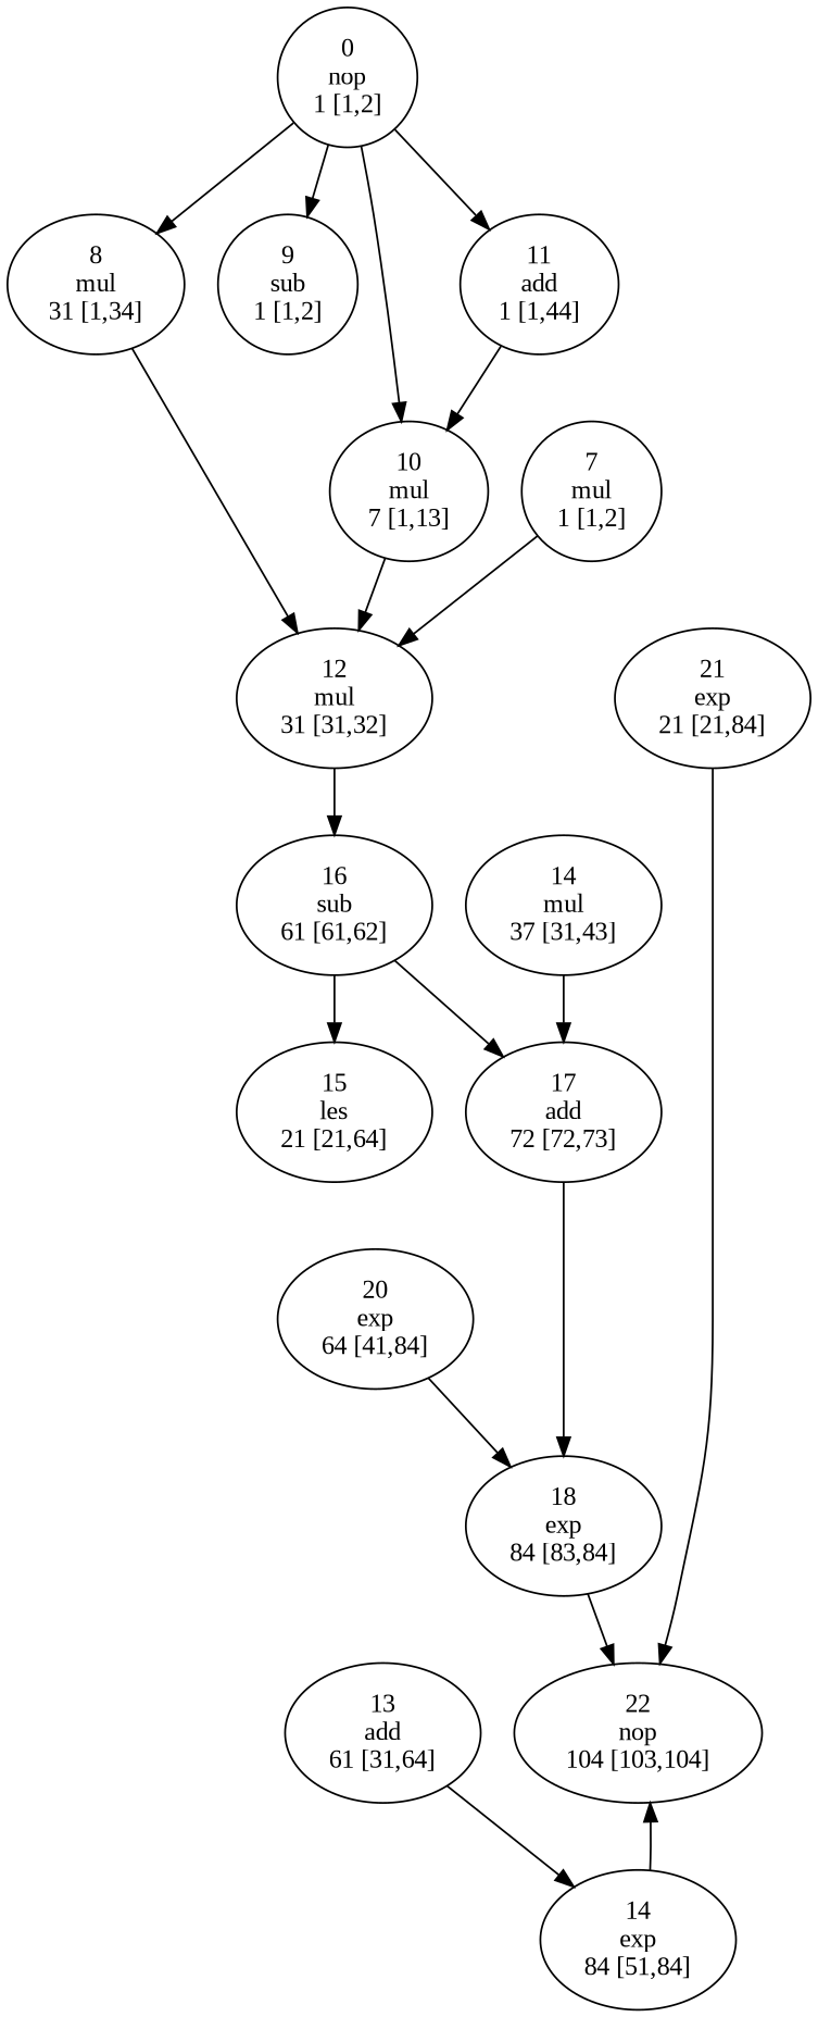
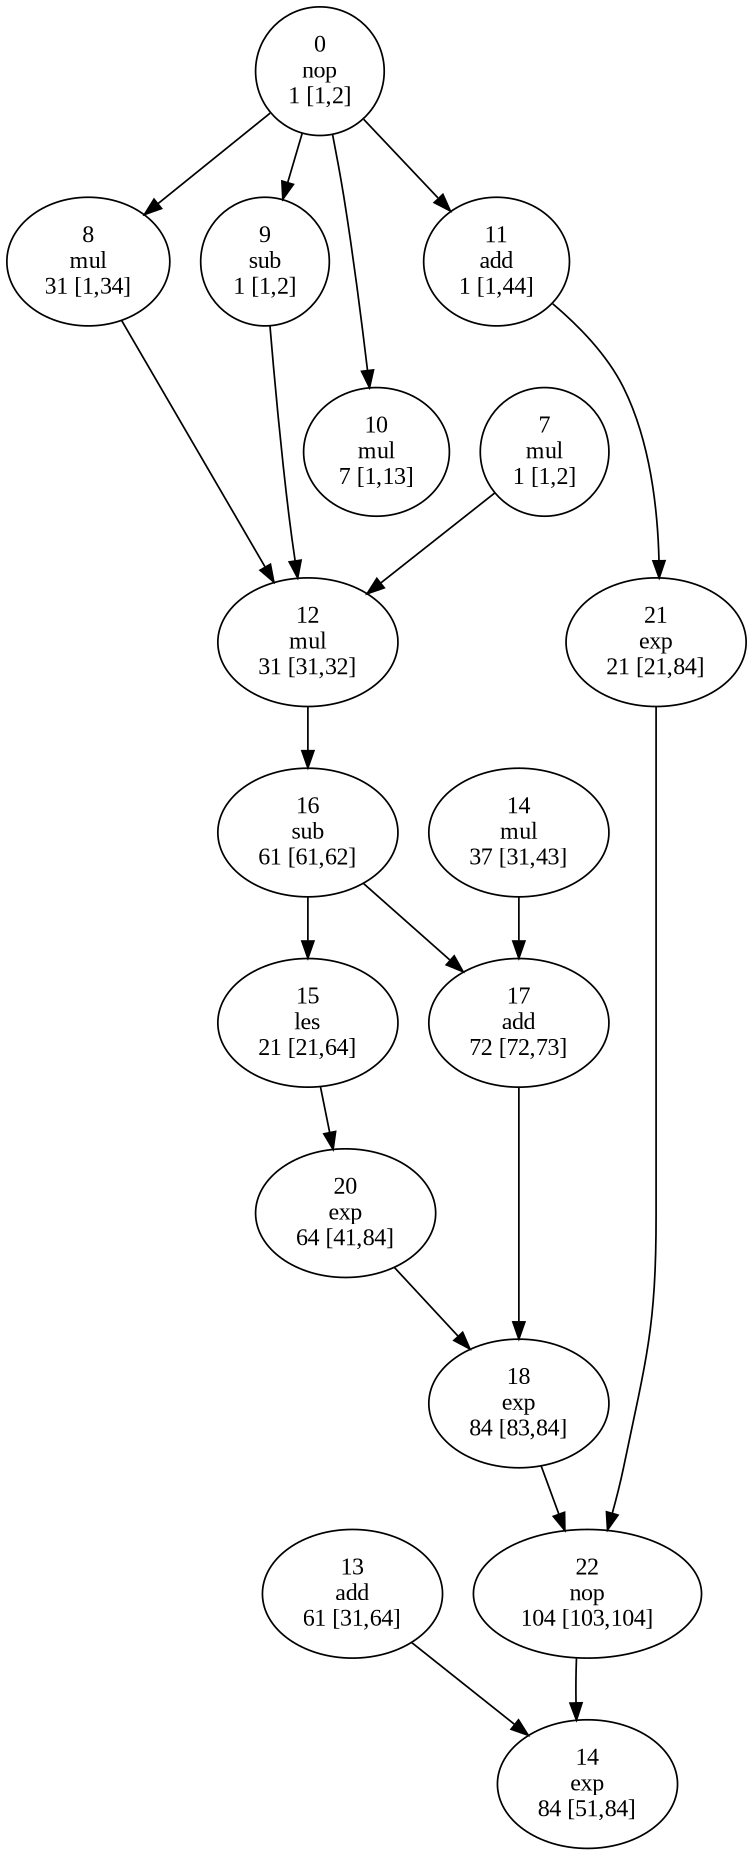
  strict digraph {
    fontname="Liberation Serif"
    node [area=2 delay=20 fontcolor=black fontname="Liberation Serif" mobility=1 style=empty time_step=1 tl=84 ts=1]
    edge [fontname="Liberation Serif"]
    n1 [label="20\nexp\n64 [41,84]" mobility=43 time_step=64 ts=41]
    n2 [label="18\nexp\n84 [83,84]" time_step=84 ts=83]
    n3 [area=0 delay=0 label="22\nnop\n104 [103,104]" time_step=104 tl=104 ts=103]
    n4 [label="21\nexp\n21 [21,84]" mobility=63 time_step=21 ts=21]
    n5 [area=0 delay=0 label="0\nnop\n1 [1,2]" tl=2]
    n6 [area=17 delay=30 label="9\nsub\n1 [1,2]" tl=2]
    n7 [area=17 delay=30 label="8\nmul\n31 [1,34]" mobility=33 time_step=31 tl=34]
    n8 [label="11\nadd\n1 [1,44]" mobility=43 tl=44]
    n9 [area=17 delay=30 label="10\nmul\n7 [1,13]" mobility=12 time_step=7 tl=13]
    n10 [area=17 delay=30 label="7\nmul\n1 [1,2]" tl=2]
    n11 [area=17 delay=30 label="12\nmul\n31 [31,32]" time_step=31 tl=32 ts=31]
    n12 [delay=11 label="16\nsub\n61 [61,62]" time_step=61 tl=62 ts=61]
    n13 [label="13\nadd\n61 [31,64]" mobility=33 time_step=61 tl=64 ts=31]
    n14 [label="14\nexp\n84 [51,84]" mobility=33 time_step=84 ts=51]
    n15 [area=1 label="15\nles\n21 [21,64]" mobility=43 time_step=21 tl=64 ts=21]
    n16 [area=17 delay=30 label="14\nmul\n37 [31,43]" mobility=12 time_step=37 tl=43 ts=31]
    n17 [delay=11 label="17\nadd\n72 [72,73]" time_step=72 tl=73 ts=72]
    n1 -> n2
    n2 -> n3
    n4 -> n3
    n5 -> n6
    n5 -> n7
    n5 -> n8
    n5 -> n9
-   n9 -> n11
+   n6 -> n11
    n7 -> n11
-   n8 -> n9
+   n8 -> n4
    n10 -> n11
    n11 -> n12
    n12 -> n15
    n12 -> n17
    n13 -> n14
-   n14 -> n3
+   n3 -> n14
+   n15 -> n1
    n16 -> n17
    n17 -> n2
  }
